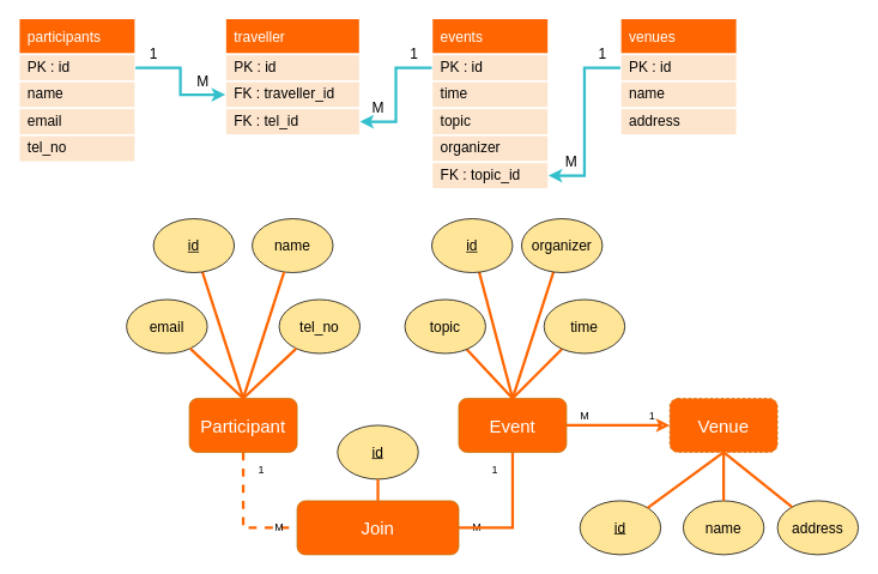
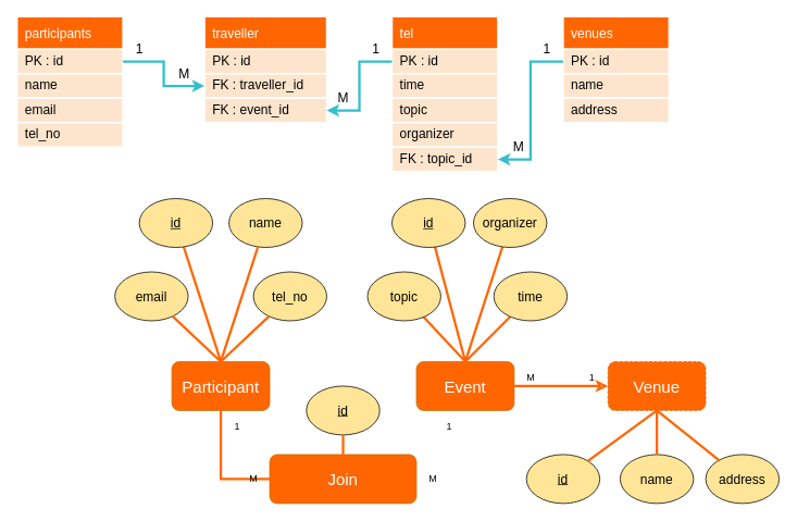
  <mxCell id="0" />
  <mxCell id="1" parent="0" />
  <mxCell id="2" value="participants" style="swimlane;fontStyle=0;childLayout=stackLayout;horizontal=1;startSize=40;horizontalStack=0;resizeParent=1;resizeParentMax=0;resizeLast=0;collapsible=1;marginBottom=0;align=left;fontSize=16;fontColor=#FFFFFF;fillColor=#FF6602;spacing=0;strokeColor=#FFFFFF;strokeWidth=2;spacingLeft=10;" parent="1" vertex="1"><mxGeometry x="20" y="20" width="130" height="160" as="geometry"><mxRectangle x="150" y="220" width="110" height="40" as="alternateBounds" /></mxGeometry></mxCell>
  <mxCell id="3" value="PK : id" style="text;strokeColor=#FFFFFF;fillColor=#FDE5CD;spacingLeft=10;spacingRight=0;overflow=hidden;rotatable=0;points=[[0,0.5],[1,0.5]];portConstraint=eastwest;fontSize=16;strokeWidth=2;perimeterSpacing=0;sketch=0;shadow=0;rounded=0;glass=0;spacing=0;fontStyle=0" parent="2" vertex="1"><mxGeometry y="40" width="130" height="30" as="geometry" /></mxCell>
  <mxCell id="4" value="name" style="text;strokeColor=#FFFFFF;fillColor=#FDE5CD;spacingLeft=10;spacingRight=0;overflow=hidden;rotatable=0;points=[[0,0.5],[1,0.5]];portConstraint=eastwest;fontSize=16;strokeWidth=2;sketch=0;shadow=0;rounded=0;glass=0;spacing=0;" parent="2" vertex="1"><mxGeometry y="70" width="130" height="30" as="geometry" /></mxCell>
  <mxCell id="5" value="email" style="text;strokeColor=#FFFFFF;fillColor=#FDE5CD;spacingLeft=10;spacingRight=0;overflow=hidden;rotatable=0;points=[[0,0.5],[1,0.5]];portConstraint=eastwest;fontSize=16;strokeWidth=2;sketch=0;shadow=0;rounded=0;glass=0;spacing=0;" vertex="1" parent="2"><mxGeometry y="100" width="130" height="30" as="geometry" /></mxCell>
  <mxCell id="6" value="tel_no" style="text;strokeColor=#FFFFFF;fillColor=#FDE5CD;spacingLeft=10;spacingRight=0;overflow=hidden;rotatable=0;points=[[0,0.5],[1,0.5]];portConstraint=eastwest;fontSize=16;strokeWidth=2;sketch=0;shadow=0;rounded=0;glass=0;spacing=0;" vertex="1" parent="2"><mxGeometry y="130" width="130" height="30" as="geometry" /></mxCell>
  <mxCell id="7" value="traveller" style="swimlane;fontStyle=0;childLayout=stackLayout;horizontal=1;startSize=40;horizontalStack=0;resizeParent=1;resizeParentMax=0;resizeLast=0;collapsible=1;marginBottom=0;align=left;fontSize=16;fontColor=#FFFFFF;fillColor=#FF6602;spacing=0;strokeColor=#FFFFFF;strokeWidth=2;spacingLeft=10;" parent="1" vertex="1"><mxGeometry x="250" y="20" width="150" height="130" as="geometry"><mxRectangle x="150" y="220" width="110" height="40" as="alternateBounds" /></mxGeometry></mxCell>
  <mxCell id="8" value="PK : id" style="text;strokeColor=#FFFFFF;fillColor=#FDE5CD;spacingLeft=10;spacingRight=0;overflow=hidden;rotatable=0;points=[[0,0.5],[1,0.5]];portConstraint=eastwest;fontSize=16;strokeWidth=2;perimeterSpacing=0;sketch=0;shadow=0;rounded=0;glass=0;spacing=0;fontStyle=0" parent="7" vertex="1"><mxGeometry y="40" width="150" height="30" as="geometry" /></mxCell>
  <mxCell id="9" value="FK : traveller_id" style="text;strokeColor=#FFFFFF;fillColor=#FDE5CD;spacingLeft=10;spacingRight=0;overflow=hidden;rotatable=0;points=[[0,0.5],[1,0.5]];portConstraint=eastwest;fontSize=16;strokeWidth=2;sketch=0;shadow=0;rounded=0;glass=0;spacing=0;" parent="7" vertex="1"><mxGeometry y="70" width="150" height="30" as="geometry" /></mxCell>
- <mxCell id="10" value="FK : tel_id" style="text;strokeColor=#FFFFFF;fillColor=#FDE5CD;spacingLeft=10;spacingRight=0;overflow=hidden;rotatable=0;points=[[0,0.5],[1,0.5]];portConstraint=eastwest;fontSize=16;strokeWidth=2;sketch=0;shadow=0;rounded=0;glass=0;spacing=0;" parent="7" vertex="1"><mxGeometry y="100" width="150" height="30" as="geometry" /></mxCell>
+ <mxCell id="10" value="FK : event_id" style="text;strokeColor=#FFFFFF;fillColor=#FDE5CD;spacingLeft=10;spacingRight=0;overflow=hidden;rotatable=0;points=[[0,0.5],[1,0.5]];portConstraint=eastwest;fontSize=16;strokeWidth=2;sketch=0;shadow=0;rounded=0;glass=0;spacing=0;" parent="7" vertex="1"><mxGeometry y="100" width="150" height="30" as="geometry" /></mxCell>
  <mxCell id="11" style="edgeStyle=orthogonalEdgeStyle;rounded=0;orthogonalLoop=1;jettySize=auto;html=1;fontSize=16;fontColor=#FFFFFF;strokeWidth=3;strokeColor=#33BFCC;entryX=0;entryY=0.5;entryDx=0;entryDy=0;" parent="1" source="3" target="9" edge="1"><mxGeometry relative="1" as="geometry" /></mxCell>
  <mxCell id="12" value="&lt;div&gt;1&lt;/div&gt;" style="text;html=1;align=center;verticalAlign=middle;resizable=0;points=[];autosize=1;strokeColor=none;fillColor=none;fontSize=16;fontColor=#000000;" parent="1" vertex="1"><mxGeometry x="160" y="50" width="20" height="20" as="geometry" /></mxCell>
  <mxCell id="13" value="M" style="text;html=1;align=center;verticalAlign=middle;resizable=0;points=[];autosize=1;strokeColor=none;fillColor=none;fontSize=16;fontColor=#000000;" parent="1" vertex="1"><mxGeometry x="210" y="80" width="30" height="20" as="geometry" /></mxCell>
- <mxCell id="14" style="edgeStyle=orthogonalEdgeStyle;rounded=0;orthogonalLoop=1;jettySize=auto;html=1;entryX=0;entryY=0.5;entryDx=0;entryDy=0;strokeWidth=3;endArrow=none;endFill=0;strokeColor=#FF6602;dashed=1;" edge="1" parent="1" source="15" target="46"><mxGeometry relative="1" as="geometry" /></mxCell>
+ <mxCell id="14" style="edgeStyle=orthogonalEdgeStyle;rounded=0;orthogonalLoop=1;jettySize=auto;html=1;entryX=0;entryY=0.5;entryDx=0;entryDy=0;strokeWidth=3;endArrow=none;endFill=0;strokeColor=#FF6602;" edge="1" parent="1" source="15" target="46"><mxGeometry relative="1" as="geometry" /></mxCell>
  <mxCell id="15" value="Participant" style="rounded=1;whiteSpace=wrap;html=1;fillColor=#FF6602;strokeColor=#BD7000;fontColor=#FFFFFF;fontSize=20;" vertex="1" parent="1"><mxGeometry x="210" y="443" width="120" height="60" as="geometry" /></mxCell>
  <mxCell id="16" value="M" style="text;html=1;align=center;verticalAlign=middle;resizable=0;points=[];autosize=1;strokeColor=none;fillColor=none;" vertex="1" parent="1"><mxGeometry x="300" y="577" width="20" height="20" as="geometry" /></mxCell>
  <mxCell id="17" value="&lt;div&gt;M&lt;/div&gt;" style="text;html=1;align=center;verticalAlign=middle;resizable=0;points=[];autosize=1;strokeColor=none;fillColor=none;" vertex="1" parent="1"><mxGeometry x="520" y="577" width="20" height="20" as="geometry" /></mxCell>
  <mxCell id="18" style="edgeStyle=none;rounded=0;orthogonalLoop=1;jettySize=auto;html=1;fontSize=16;fontColor=#FFFFFF;endArrow=none;endFill=0;strokeColor=#FF6602;strokeWidth=3;" edge="1" parent="1" source="19"><mxGeometry relative="1" as="geometry"><mxPoint x="270" y="443" as="targetPoint" /></mxGeometry></mxCell>
  <mxCell id="19" value="&lt;u&gt;id&lt;/u&gt;" style="ellipse;whiteSpace=wrap;html=1;fillColor=#FFE598;fontSize=16;" vertex="1" parent="1"><mxGeometry x="170" y="243" width="90" height="60" as="geometry" /></mxCell>
- <mxCell id="20" style="edgeStyle=orthogonalEdgeStyle;rounded=0;orthogonalLoop=1;jettySize=auto;html=1;entryX=1;entryY=0.5;entryDx=0;entryDy=0;strokeWidth=3;endArrow=none;endFill=0;strokeColor=#FF6602;" edge="1" parent="1" source="21" target="46"><mxGeometry relative="1" as="geometry" /></mxCell>
  <mxCell id="21" value="Event" style="rounded=1;whiteSpace=wrap;html=1;fillColor=#FF6602;strokeColor=#BD7000;fontColor=#FFFFFF;fontSize=20;" vertex="1" parent="1"><mxGeometry x="510" y="443" width="120" height="60" as="geometry" /></mxCell>
  <mxCell id="22" value="name" style="ellipse;whiteSpace=wrap;html=1;fillColor=#FFE598;fontSize=16;" vertex="1" parent="1"><mxGeometry x="280" y="243" width="90" height="60" as="geometry" /></mxCell>
  <mxCell id="23" style="edgeStyle=none;rounded=0;orthogonalLoop=1;jettySize=auto;html=1;fontSize=16;fontColor=#FFFFFF;endArrow=none;endFill=0;strokeColor=#FF6602;strokeWidth=3;entryX=0.5;entryY=0;entryDx=0;entryDy=0;" edge="1" parent="1" source="24" target="21"><mxGeometry relative="1" as="geometry"><mxPoint x="576" y="503" as="targetPoint" /></mxGeometry></mxCell>
  <mxCell id="24" value="topic" style="ellipse;whiteSpace=wrap;html=1;fillColor=#FFE598;fontSize=16;fontStyle=0" vertex="1" parent="1"><mxGeometry x="450" y="333" width="90" height="60" as="geometry" /></mxCell>
  <mxCell id="25" style="edgeStyle=none;rounded=0;orthogonalLoop=1;jettySize=auto;html=1;fontSize=16;fontColor=#FFFFFF;endArrow=none;endFill=0;strokeColor=#FF6602;strokeWidth=3;entryX=0.5;entryY=0;entryDx=0;entryDy=0;" edge="1" parent="1" source="26" target="21"><mxGeometry relative="1" as="geometry"><mxPoint x="580" y="503" as="targetPoint" /></mxGeometry></mxCell>
  <mxCell id="26" value="organizer" style="ellipse;whiteSpace=wrap;html=1;fillColor=#FFE598;fontSize=16;" vertex="1" parent="1"><mxGeometry x="580" y="243" width="90" height="60" as="geometry" /></mxCell>
  <mxCell id="27" style="edgeStyle=none;rounded=0;orthogonalLoop=1;jettySize=auto;html=1;fontSize=16;fontColor=#FFFFFF;endArrow=none;endFill=0;strokeColor=#FF6602;strokeWidth=3;" edge="1" parent="1" source="28"><mxGeometry relative="1" as="geometry"><mxPoint x="570" y="443" as="targetPoint" /></mxGeometry></mxCell>
  <mxCell id="28" value="time" style="ellipse;whiteSpace=wrap;html=1;fillColor=#FFE598;fontSize=16;" vertex="1" parent="1"><mxGeometry x="605" y="333" width="90" height="60" as="geometry" /></mxCell>
  <mxCell id="29" style="edgeStyle=none;rounded=0;orthogonalLoop=1;jettySize=auto;html=1;fontSize=16;fontColor=#FFFFFF;endArrow=none;endFill=0;strokeColor=#FF6602;strokeWidth=3;entryX=0.5;entryY=0;entryDx=0;entryDy=0;" edge="1" parent="1" source="30" target="21"><mxGeometry relative="1" as="geometry" /></mxCell>
  <mxCell id="30" value="id" style="ellipse;whiteSpace=wrap;html=1;fillColor=#FFE598;fontSize=16;fontStyle=4" vertex="1" parent="1"><mxGeometry x="480" y="243" width="90" height="60" as="geometry" /></mxCell>
  <mxCell id="31" style="edgeStyle=none;rounded=0;orthogonalLoop=1;jettySize=auto;html=1;fontSize=16;fontColor=#FFFFFF;endArrow=none;endFill=0;strokeColor=#FF6602;strokeWidth=3;entryX=0.5;entryY=0;entryDx=0;entryDy=0;" edge="1" parent="1" source="22" target="15"><mxGeometry relative="1" as="geometry"><mxPoint x="276.412" y="586.283" as="sourcePoint" /><mxPoint x="270" y="643" as="targetPoint" /></mxGeometry></mxCell>
  <mxCell id="32" value="Venue" style="rounded=1;whiteSpace=wrap;html=1;fillColor=#FF6602;strokeColor=#BD7000;fontColor=#FFFFFF;fontSize=20;dashed=1;" vertex="1" parent="1"><mxGeometry x="745" y="443" width="120" height="60" as="geometry" /></mxCell>
  <mxCell id="33" style="edgeStyle=none;rounded=0;orthogonalLoop=1;jettySize=auto;html=1;fontSize=16;fontColor=#FFFFFF;endArrow=classic;endFill=0;strokeColor=#FF6602;strokeWidth=3;exitX=1;exitY=0.5;exitDx=0;exitDy=0;" edge="1" parent="1" source="21" target="32"><mxGeometry relative="1" as="geometry"><mxPoint x="650" y="472" as="sourcePoint" /><mxPoint x="790" y="472" as="targetPoint" /></mxGeometry></mxCell>
  <mxCell id="34" value="M" style="text;html=1;align=center;verticalAlign=middle;resizable=0;points=[];autosize=1;strokeColor=none;fillColor=none;" vertex="1" parent="1"><mxGeometry x="640" y="453" width="20" height="20" as="geometry" /></mxCell>
  <mxCell id="35" value="1" style="text;html=1;align=center;verticalAlign=middle;resizable=0;points=[];autosize=1;strokeColor=none;fillColor=none;" vertex="1" parent="1"><mxGeometry x="715" y="453" width="20" height="20" as="geometry" /></mxCell>
  <mxCell id="36" value="tel_no" style="ellipse;whiteSpace=wrap;html=1;fillColor=#FFE598;fontSize=16;" vertex="1" parent="1"><mxGeometry x="310" y="333" width="90" height="60" as="geometry" /></mxCell>
  <mxCell id="37" value="&lt;span style=&quot;white-space: pre&quot;&gt;email&lt;br&gt;&lt;/span&gt;" style="ellipse;whiteSpace=wrap;html=1;fillColor=#FFE598;fontSize=16;" vertex="1" parent="1"><mxGeometry x="140" y="333" width="90" height="60" as="geometry" /></mxCell>
  <mxCell id="38" style="edgeStyle=none;rounded=0;orthogonalLoop=1;jettySize=auto;html=1;fontSize=16;fontColor=#FFFFFF;endArrow=none;endFill=0;strokeColor=#FF6602;strokeWidth=3;exitX=0.5;exitY=0;exitDx=0;exitDy=0;" edge="1" parent="1" source="15" target="37"><mxGeometry relative="1" as="geometry"><mxPoint x="140.005" y="473.003" as="sourcePoint" /><mxPoint x="194.88" y="546.17" as="targetPoint" /></mxGeometry></mxCell>
  <mxCell id="39" style="edgeStyle=none;rounded=0;orthogonalLoop=1;jettySize=auto;html=1;fontSize=16;fontColor=#FFFFFF;endArrow=none;endFill=0;strokeColor=#FF6602;strokeWidth=3;exitX=0.5;exitY=0;exitDx=0;exitDy=0;" edge="1" parent="1" source="15" target="36"><mxGeometry relative="1" as="geometry"><mxPoint x="280" y="513" as="sourcePoint" /><mxPoint x="227.041" y="575.845" as="targetPoint" /></mxGeometry></mxCell>
  <mxCell id="40" value="id" style="ellipse;whiteSpace=wrap;html=1;fillColor=#FFE598;fontSize=16;fontStyle=4" vertex="1" parent="1"><mxGeometry x="645" y="557" width="90" height="60" as="geometry" /></mxCell>
  <mxCell id="41" style="edgeStyle=none;rounded=0;orthogonalLoop=1;jettySize=auto;html=1;fontSize=16;fontColor=#FFFFFF;endArrow=none;endFill=0;strokeColor=#FF6602;strokeWidth=3;entryX=0.5;entryY=1;entryDx=0;entryDy=0;" edge="1" parent="1" source="40" target="32"><mxGeometry relative="1" as="geometry"><mxPoint x="520.9" y="382.994" as="sourcePoint" /><mxPoint x="523.846" y="453" as="targetPoint" /></mxGeometry></mxCell>
  <mxCell id="42" value="name" style="ellipse;whiteSpace=wrap;html=1;fillColor=#FFE598;fontSize=16;" vertex="1" parent="1"><mxGeometry x="760" y="557" width="90" height="60" as="geometry" /></mxCell>
  <mxCell id="43" value="address" style="ellipse;whiteSpace=wrap;html=1;fillColor=#FFE598;fontSize=16;" vertex="1" parent="1"><mxGeometry x="865" y="557" width="90" height="60" as="geometry" /></mxCell>
  <mxCell id="44" style="edgeStyle=none;rounded=0;orthogonalLoop=1;jettySize=auto;html=1;fontSize=16;fontColor=#FFFFFF;endArrow=none;endFill=0;strokeColor=#FF6602;strokeWidth=3;" edge="1" parent="1" source="42" target="32"><mxGeometry relative="1" as="geometry"><mxPoint x="797.398" y="382.592" as="sourcePoint" /><mxPoint x="815" y="453" as="targetPoint" /></mxGeometry></mxCell>
  <mxCell id="45" style="edgeStyle=none;rounded=0;orthogonalLoop=1;jettySize=auto;html=1;fontSize=16;fontColor=#FFFFFF;endArrow=none;endFill=0;strokeColor=#FF6602;strokeWidth=3;entryX=0.5;entryY=1;entryDx=0;entryDy=0;" edge="1" parent="1" source="43" target="32"><mxGeometry relative="1" as="geometry"><mxPoint x="926.15" y="428.44" as="sourcePoint" /><mxPoint x="875" y="483" as="targetPoint" /></mxGeometry></mxCell>
  <mxCell id="46" value="Join" style="rounded=1;whiteSpace=wrap;html=1;fillColor=#FF6602;strokeColor=#BD7000;fontColor=#FFFFFF;fontSize=20;" vertex="1" parent="1"><mxGeometry x="330" y="557" width="180" height="60" as="geometry" /></mxCell>
  <mxCell id="47" value="1" style="text;html=1;align=center;verticalAlign=middle;resizable=0;points=[];autosize=1;strokeColor=none;fillColor=none;" vertex="1" parent="1"><mxGeometry x="280" y="513" width="20" height="20" as="geometry" /></mxCell>
  <mxCell id="48" value="1" style="text;html=1;align=center;verticalAlign=middle;resizable=0;points=[];autosize=1;strokeColor=none;fillColor=none;" vertex="1" parent="1"><mxGeometry x="540" y="513" width="20" height="20" as="geometry" /></mxCell>
  <mxCell id="49" value="id" style="ellipse;whiteSpace=wrap;html=1;fillColor=#FFE598;fontSize=16;fontStyle=4" vertex="1" parent="1"><mxGeometry x="375" y="473" width="90" height="60" as="geometry" /></mxCell>
  <mxCell id="50" style="edgeStyle=none;rounded=0;orthogonalLoop=1;jettySize=auto;html=1;fontSize=16;fontColor=#FFFFFF;endArrow=none;endFill=0;strokeColor=#FF6602;strokeWidth=3;entryX=0.5;entryY=0;entryDx=0;entryDy=0;" edge="1" parent="1" source="49" target="46"><mxGeometry relative="1" as="geometry"><mxPoint x="480" y="490.28" as="targetPoint" /><mxPoint x="428.85" y="435.72" as="sourcePoint" /></mxGeometry></mxCell>
- <mxCell id="51" value="events" style="swimlane;fontStyle=0;childLayout=stackLayout;horizontal=1;startSize=40;horizontalStack=0;resizeParent=1;resizeParentMax=0;resizeLast=0;collapsible=1;marginBottom=0;align=left;fontSize=16;fontColor=#FFFFFF;fillColor=#FF6602;spacing=0;strokeColor=#FFFFFF;strokeWidth=2;spacingLeft=10;" vertex="1" parent="1"><mxGeometry x="480" y="20" width="130" height="190" as="geometry"><mxRectangle x="150" y="220" width="110" height="40" as="alternateBounds" /></mxGeometry></mxCell>
+ <mxCell id="51" value="tel" style="swimlane;fontStyle=0;childLayout=stackLayout;horizontal=1;startSize=40;horizontalStack=0;resizeParent=1;resizeParentMax=0;resizeLast=0;collapsible=1;marginBottom=0;align=left;fontSize=16;fontColor=#FFFFFF;fillColor=#FF6602;spacing=0;strokeColor=#FFFFFF;strokeWidth=2;spacingLeft=10;" vertex="1" parent="1"><mxGeometry x="480" y="20" width="130" height="190" as="geometry"><mxRectangle x="150" y="220" width="110" height="40" as="alternateBounds" /></mxGeometry></mxCell>
  <mxCell id="52" value="PK : id" style="text;strokeColor=#FFFFFF;fillColor=#FDE5CD;spacingLeft=10;spacingRight=0;overflow=hidden;rotatable=0;points=[[0,0.5],[1,0.5]];portConstraint=eastwest;fontSize=16;strokeWidth=2;perimeterSpacing=0;sketch=0;shadow=0;rounded=0;glass=0;spacing=0;fontStyle=0" vertex="1" parent="51"><mxGeometry y="40" width="130" height="30" as="geometry" /></mxCell>
  <mxCell id="53" value="time" style="text;strokeColor=#FFFFFF;fillColor=#FDE5CD;spacingLeft=10;spacingRight=0;overflow=hidden;rotatable=0;points=[[0,0.5],[1,0.5]];portConstraint=eastwest;fontSize=16;strokeWidth=2;sketch=0;shadow=0;rounded=0;glass=0;spacing=0;" vertex="1" parent="51"><mxGeometry y="70" width="130" height="30" as="geometry" /></mxCell>
  <mxCell id="54" value="topic" style="text;strokeColor=#FFFFFF;fillColor=#FDE5CD;spacingLeft=10;spacingRight=0;overflow=hidden;rotatable=0;points=[[0,0.5],[1,0.5]];portConstraint=eastwest;fontSize=16;strokeWidth=2;sketch=0;shadow=0;rounded=0;glass=0;spacing=0;" vertex="1" parent="51"><mxGeometry y="100" width="130" height="30" as="geometry" /></mxCell>
  <mxCell id="55" value="organizer" style="text;strokeColor=#FFFFFF;fillColor=#FDE5CD;spacingLeft=10;spacingRight=0;overflow=hidden;rotatable=0;points=[[0,0.5],[1,0.5]];portConstraint=eastwest;fontSize=16;strokeWidth=2;sketch=0;shadow=0;rounded=0;glass=0;spacing=0;" vertex="1" parent="51"><mxGeometry y="130" width="130" height="30" as="geometry" /></mxCell>
  <mxCell id="56" value="FK : topic_id" style="text;strokeColor=#FFFFFF;fillColor=#FDE5CD;spacingLeft=10;spacingRight=0;overflow=hidden;rotatable=0;points=[[0,0.5],[1,0.5]];portConstraint=eastwest;fontSize=16;strokeWidth=2;sketch=0;shadow=0;rounded=0;glass=0;spacing=0;" vertex="1" parent="51"><mxGeometry y="160" width="130" height="30" as="geometry" /></mxCell>
  <mxCell id="57" style="edgeStyle=orthogonalEdgeStyle;rounded=0;orthogonalLoop=1;jettySize=auto;html=1;fontSize=16;fontColor=#FFFFFF;strokeWidth=3;strokeColor=#33BFCC;exitX=0;exitY=0.5;exitDx=0;exitDy=0;entryX=1;entryY=0.5;entryDx=0;entryDy=0;" edge="1" parent="1" source="52" target="10"><mxGeometry relative="1" as="geometry"><mxPoint x="160" y="85" as="sourcePoint" /><mxPoint x="260" y="145" as="targetPoint" /></mxGeometry></mxCell>
  <mxCell id="58" value="M" style="text;html=1;align=center;verticalAlign=middle;resizable=0;points=[];autosize=1;strokeColor=none;fillColor=none;fontSize=16;fontColor=#000000;" vertex="1" parent="1"><mxGeometry x="405" y="110" width="30" height="20" as="geometry" /></mxCell>
  <mxCell id="59" value="1" style="text;html=1;align=center;verticalAlign=middle;resizable=0;points=[];autosize=1;strokeColor=none;fillColor=none;fontSize=16;fontColor=#000000;" vertex="1" parent="1"><mxGeometry x="450" y="50" width="20" height="20" as="geometry" /></mxCell>
  <mxCell id="60" value="venues" style="swimlane;fontStyle=0;childLayout=stackLayout;horizontal=1;startSize=40;horizontalStack=0;resizeParent=1;resizeParentMax=0;resizeLast=0;collapsible=1;marginBottom=0;align=left;fontSize=16;fontColor=#FFFFFF;fillColor=#FF6602;spacing=0;strokeColor=#FFFFFF;strokeWidth=2;spacingLeft=10;" vertex="1" parent="1"><mxGeometry x="690" y="20" width="130" height="130" as="geometry"><mxRectangle x="150" y="220" width="110" height="40" as="alternateBounds" /></mxGeometry></mxCell>
  <mxCell id="61" value="PK : id" style="text;strokeColor=#FFFFFF;fillColor=#FDE5CD;spacingLeft=10;spacingRight=0;overflow=hidden;rotatable=0;points=[[0,0.5],[1,0.5]];portConstraint=eastwest;fontSize=16;strokeWidth=2;perimeterSpacing=0;sketch=0;shadow=0;rounded=0;glass=0;spacing=0;fontStyle=0" vertex="1" parent="60"><mxGeometry y="40" width="130" height="30" as="geometry" /></mxCell>
  <mxCell id="62" value="name    " style="text;strokeColor=#FFFFFF;fillColor=#FDE5CD;spacingLeft=10;spacingRight=0;overflow=hidden;rotatable=0;points=[[0,0.5],[1,0.5]];portConstraint=eastwest;fontSize=16;strokeWidth=2;sketch=0;shadow=0;rounded=0;glass=0;spacing=0;" vertex="1" parent="60"><mxGeometry y="70" width="130" height="30" as="geometry" /></mxCell>
  <mxCell id="63" value="address" style="text;strokeColor=#FFFFFF;fillColor=#FDE5CD;spacingLeft=10;spacingRight=0;overflow=hidden;rotatable=0;points=[[0,0.5],[1,0.5]];portConstraint=eastwest;fontSize=16;strokeWidth=2;sketch=0;shadow=0;rounded=0;glass=0;spacing=0;" vertex="1" parent="60"><mxGeometry y="100" width="130" height="30" as="geometry" /></mxCell>
  <mxCell id="64" style="edgeStyle=orthogonalEdgeStyle;rounded=0;orthogonalLoop=1;jettySize=auto;html=1;fontSize=16;fontColor=#FFFFFF;strokeWidth=3;strokeColor=#33BFCC;entryX=1;entryY=0.5;entryDx=0;entryDy=0;exitX=0;exitY=0.5;exitDx=0;exitDy=0;" edge="1" parent="1" source="61" target="56"><mxGeometry relative="1" as="geometry"><mxPoint x="670" y="90" as="sourcePoint" /><mxPoint x="615" y="135" as="targetPoint" /></mxGeometry></mxCell>
  <mxCell id="65" value="M" style="text;html=1;align=center;verticalAlign=middle;resizable=0;points=[];autosize=1;strokeColor=none;fillColor=none;fontSize=16;fontColor=#000000;" vertex="1" parent="1"><mxGeometry x="620" y="170" width="30" height="20" as="geometry" /></mxCell>
  <mxCell id="66" value="1" style="text;html=1;align=center;verticalAlign=middle;resizable=0;points=[];autosize=1;strokeColor=none;fillColor=none;fontSize=16;fontColor=#000000;" vertex="1" parent="1"><mxGeometry x="660" y="50" width="20" height="20" as="geometry" /></mxCell>
